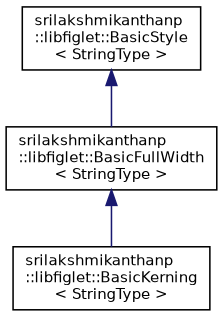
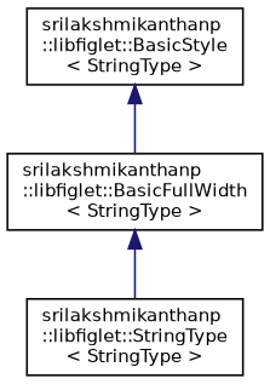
  digraph {
    rankdir=TB
    node [color=black fillcolor=white fontname=Helvetica fontsize=10 shape=record style=filled]
    edge [color=midnightblue dir=back fontname=Helvetica fontsize=10 labelfontname=Helvetica labelfontsize=10 style=solid]
    n1 [height=0.2 label="srilakshmikanthanp\l::libfiglet::BasicStyle\l\< StringType \>" width=0.4]
    n2 [height=0.2 label="srilakshmikanthanp\l::libfiglet::BasicFullWidth\l\< StringType \>" width=0.4]
-   n3 [height=0.2 label="srilakshmikanthanp\l::libfiglet::BasicKerning\l\< StringType \>" width=0.4]
+   n3 [height=0.2 label="srilakshmikanthanp\l::libfiglet::StringType\l\< StringType \>" width=0.4]
    n1 -> n2
    n2 -> n3
  }
